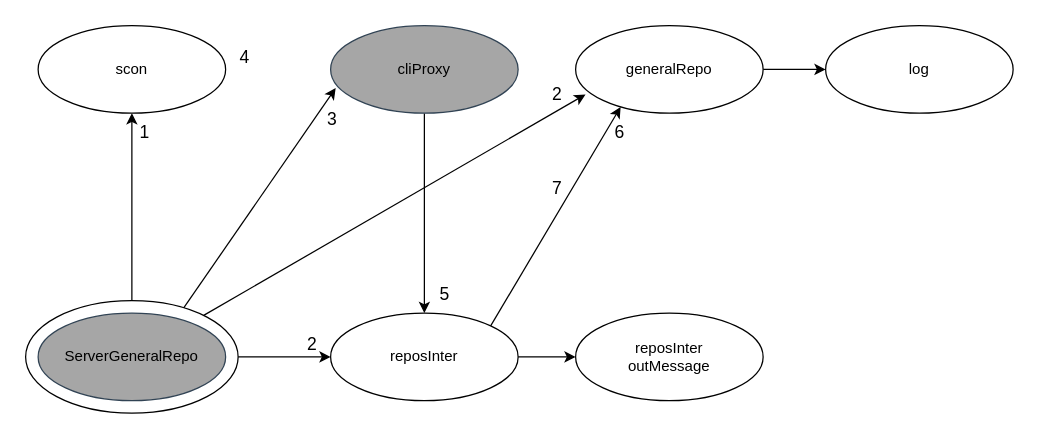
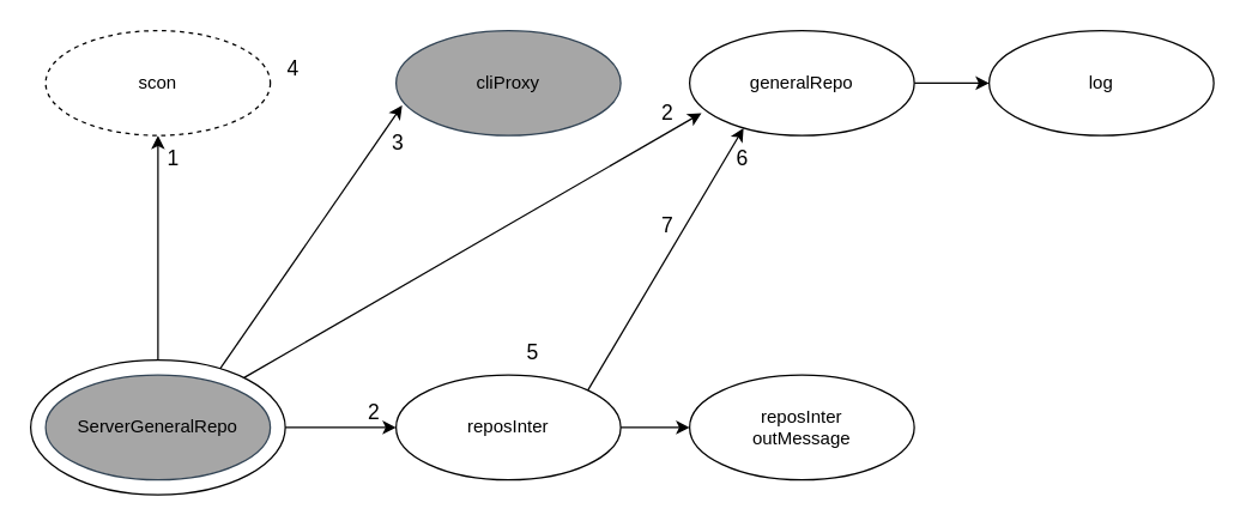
  <mxCell id="0" />
  <mxCell id="1" parent="0" />
  <mxCell id="2" style="rounded=0;orthogonalLoop=1;jettySize=auto;html=1;entryX=0.5;entryY=1;entryDx=0;entryDy=0;" parent="1" source="5" target="9" edge="1"><mxGeometry relative="1" as="geometry" /></mxCell>
  <mxCell id="3" style="rounded=0;orthogonalLoop=1;jettySize=auto;html=1;exitX=0.735;exitY=0.089;exitDx=0;exitDy=0;entryX=0.027;entryY=0.714;entryDx=0;entryDy=0;entryPerimeter=0;exitPerimeter=0;" parent="1" source="5" target="8" edge="1"><mxGeometry relative="1" as="geometry" /></mxCell>
  <mxCell id="4" style="edgeStyle=orthogonalEdgeStyle;rounded=0;orthogonalLoop=1;jettySize=auto;html=1;entryX=0;entryY=0.5;entryDx=0;entryDy=0;" parent="1" source="5" target="11" edge="1"><mxGeometry relative="1" as="geometry" /></mxCell>
  <mxCell id="5" value="" style="ellipse;whiteSpace=wrap;html=1;" parent="1" vertex="1"><mxGeometry x="20" y="240" width="170" height="90" as="geometry" /></mxCell>
  <mxCell id="6" value="&lt;font color=&quot;#000000&quot;&gt;ServerGeneralRepo&lt;/font&gt;" style="ellipse;whiteSpace=wrap;html=1;movable=1;resizable=1;rotatable=1;deletable=1;editable=1;locked=0;connectable=1;fillColor=#A6A6A6;fontColor=#ffffff;strokeColor=#314354;" parent="1" vertex="1"><mxGeometry x="30" y="250" width="150" height="70" as="geometry" /></mxCell>
- <mxCell id="7" style="edgeStyle=orthogonalEdgeStyle;rounded=0;orthogonalLoop=1;jettySize=auto;html=1;entryX=0.5;entryY=0;entryDx=0;entryDy=0;" parent="1" source="8" target="11" edge="1"><mxGeometry relative="1" as="geometry" /></mxCell>
  <mxCell id="8" value="&lt;font color=&quot;#000000&quot;&gt;cliProxy&lt;/font&gt;" style="ellipse;whiteSpace=wrap;html=1;movable=1;resizable=1;rotatable=1;deletable=1;editable=1;locked=0;connectable=1;fillColor=#A6A6A6;fontColor=#ffffff;strokeColor=#314354;" parent="1" vertex="1"><mxGeometry x="264" y="20" width="150" height="70" as="geometry" /></mxCell>
- <mxCell id="9" value="scon" style="ellipse;whiteSpace=wrap;html=1;movable=1;resizable=1;rotatable=1;deletable=1;editable=1;locked=0;connectable=1;" parent="1" vertex="1"><mxGeometry x="30" y="20" width="150" height="70" as="geometry" /></mxCell>
+ <mxCell id="9" value="scon" style="ellipse;whiteSpace=wrap;html=1;movable=1;resizable=1;rotatable=1;deletable=1;editable=1;locked=0;connectable=1;dashed=1;" parent="1" vertex="1"><mxGeometry x="30" y="20" width="150" height="70" as="geometry" /></mxCell>
  <mxCell id="10" style="edgeStyle=orthogonalEdgeStyle;rounded=0;orthogonalLoop=1;jettySize=auto;html=1;entryX=0;entryY=0.5;entryDx=0;entryDy=0;" parent="1" source="11" target="12" edge="1"><mxGeometry relative="1" as="geometry" /></mxCell>
  <mxCell id="11" value="reposInter" style="ellipse;whiteSpace=wrap;html=1;movable=1;resizable=1;rotatable=1;deletable=1;editable=1;locked=0;connectable=1;" parent="1" vertex="1"><mxGeometry x="264" y="250" width="150" height="70" as="geometry" /></mxCell>
  <mxCell id="12" value="&lt;div&gt;reposInter&lt;/div&gt;&lt;div&gt;outMessage&lt;br&gt;&lt;/div&gt;" style="ellipse;whiteSpace=wrap;html=1;movable=1;resizable=1;rotatable=1;deletable=1;editable=1;locked=0;connectable=1;" parent="1" vertex="1"><mxGeometry x="460" y="250" width="150" height="70" as="geometry" /></mxCell>
  <mxCell id="13" style="edgeStyle=orthogonalEdgeStyle;rounded=0;orthogonalLoop=1;jettySize=auto;html=1;entryX=0;entryY=0.5;entryDx=0;entryDy=0;" parent="1" source="14" target="15" edge="1"><mxGeometry relative="1" as="geometry" /></mxCell>
  <mxCell id="14" value="generalRepo" style="ellipse;whiteSpace=wrap;html=1;movable=1;resizable=1;rotatable=1;deletable=1;editable=1;locked=0;connectable=1;" parent="1" vertex="1"><mxGeometry x="460" y="20" width="150" height="70" as="geometry" /></mxCell>
  <mxCell id="15" value="log" style="ellipse;whiteSpace=wrap;html=1;movable=1;resizable=1;rotatable=1;deletable=1;editable=1;locked=0;connectable=1;" parent="1" vertex="1"><mxGeometry x="660" y="20" width="150" height="70" as="geometry" /></mxCell>
  <mxCell id="16" style="rounded=0;orthogonalLoop=1;jettySize=auto;html=1;entryX=0.053;entryY=0.786;entryDx=0;entryDy=0;entryPerimeter=0;" parent="1" source="5" target="14" edge="1"><mxGeometry relative="1" as="geometry" /></mxCell>
  <mxCell id="17" style="rounded=0;orthogonalLoop=1;jettySize=auto;html=1;exitX=1;exitY=0;exitDx=0;exitDy=0;entryX=0.24;entryY=0.929;entryDx=0;entryDy=0;entryPerimeter=0;" parent="1" source="11" target="14" edge="1"><mxGeometry relative="1" as="geometry" /></mxCell>
  <mxCell id="18" value="&lt;font style=&quot;font-size: 14px;&quot;&gt;1&lt;/font&gt;" style="text;html=1;align=center;verticalAlign=middle;resizable=0;points=[];autosize=1;strokeColor=none;fillColor=none;" parent="1" vertex="1"><mxGeometry x="100" y="90" width="30" height="30" as="geometry" /></mxCell>
  <mxCell id="19" value="2" style="text;html=1;align=center;verticalAlign=middle;resizable=0;points=[];autosize=1;strokeColor=none;fillColor=none;fontSize=14;horizontal=1;" parent="1" vertex="1"><mxGeometry x="234" y="260" width="30" height="30" as="geometry" /></mxCell>
  <mxCell id="20" value="2" style="text;html=1;align=center;verticalAlign=middle;resizable=0;points=[];autosize=1;strokeColor=none;fillColor=none;fontSize=14;horizontal=1;" parent="1" vertex="1"><mxGeometry x="430" y="60" width="30" height="30" as="geometry" /></mxCell>
  <mxCell id="21" value="4" style="text;html=1;align=center;verticalAlign=middle;resizable=0;points=[];autosize=1;strokeColor=none;fillColor=none;fontSize=14;horizontal=1;" parent="1" vertex="1"><mxGeometry x="180" y="30" width="30" height="30" as="geometry" /></mxCell>
  <mxCell id="22" value="3" style="text;html=1;align=center;verticalAlign=middle;resizable=0;points=[];autosize=1;strokeColor=none;fillColor=none;fontSize=14;horizontal=1;" parent="1" vertex="1"><mxGeometry x="250" y="80" width="30" height="30" as="geometry" /></mxCell>
  <mxCell id="23" value="6" style="text;html=1;align=center;verticalAlign=middle;resizable=0;points=[];autosize=1;strokeColor=none;fillColor=none;fontSize=14;horizontal=1;" parent="1" vertex="1"><mxGeometry x="480" y="90" width="30" height="30" as="geometry" /></mxCell>
  <mxCell id="24" value="7" style="text;html=1;align=center;verticalAlign=middle;resizable=0;points=[];autosize=1;strokeColor=none;fillColor=none;fontSize=14;horizontal=1;" parent="1" vertex="1"><mxGeometry x="430" y="135" width="30" height="30" as="geometry" /></mxCell>
  <mxCell id="25" value="5" style="text;html=1;align=center;verticalAlign=middle;resizable=0;points=[];autosize=1;strokeColor=none;fillColor=none;fontSize=14;horizontal=1;" parent="1" vertex="1"><mxGeometry x="340" y="220" width="30" height="30" as="geometry" /></mxCell>
